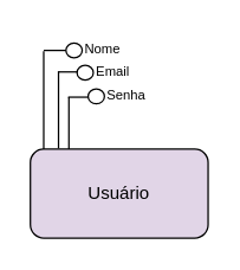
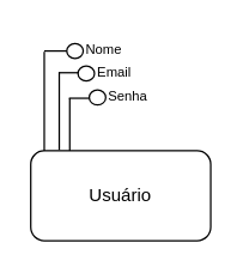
  <mxCell id="0" />
  <mxCell id="1" parent="0" />
- <mxCell id="2" value="Usuário" style="rounded=1;whiteSpace=wrap;html=1;fontSize=12;glass=0;strokeWidth=1;shadow=0;fillColor=#e1d5e7;" parent="1" vertex="1"><mxGeometry x="20" y="100" width="120" height="60" as="geometry" /></mxCell>
+ <mxCell id="2" value="Usuário" style="rounded=1;whiteSpace=wrap;html=1;fontSize=12;glass=0;strokeWidth=1;shadow=0;" parent="1" vertex="1"><mxGeometry x="20" y="100" width="120" height="60" as="geometry" /></mxCell>
  <mxCell id="3" value="" style="group" vertex="1" connectable="0" parent="1"><mxGeometry x="29" y="20" width="60" height="28.5" as="geometry" /></mxCell>
  <mxCell id="4" value="" style="endArrow=none;html=1;rounded=0;" edge="1" parent="3"><mxGeometry width="50" height="50" relative="1" as="geometry"><mxPoint y="13.5" as="sourcePoint" /><mxPoint x="20" y="13.5" as="targetPoint" /></mxGeometry></mxCell>
  <mxCell id="5" value="" style="ellipse;whiteSpace=wrap;html=1;strokeWidth=1;fillStyle=auto;" vertex="1" parent="3"><mxGeometry x="15" y="8.5" width="11" height="10" as="geometry" /></mxCell>
  <mxCell id="6" value="Nome" style="text;html=1;align=center;verticalAlign=middle;whiteSpace=wrap;rounded=0;fontSize=9;" vertex="1" parent="3"><mxGeometry x="20" width="40" height="25" as="geometry" /></mxCell>
  <mxCell id="7" value="" style="ellipse;whiteSpace=wrap;html=1;strokeWidth=1;fillStyle=auto;" vertex="1" parent="3"><mxGeometry x="22.5" y="23.5" width="11" height="10" as="geometry" /></mxCell>
  <mxCell id="8" value="" style="endArrow=none;html=1;rounded=0;" edge="1" parent="1"><mxGeometry width="50" height="50" relative="1" as="geometry"><mxPoint x="29" y="100" as="sourcePoint" /><mxPoint x="29" y="34" as="targetPoint" /></mxGeometry></mxCell>
  <mxCell id="9" value="" style="group" vertex="1" connectable="0" parent="1"><mxGeometry x="66" y="56.5" width="60" height="43.5" as="geometry" /></mxCell>
  <mxCell id="10" value="" style="endArrow=none;html=1;rounded=0;" edge="1" parent="9"><mxGeometry width="50" height="50" relative="1" as="geometry"><mxPoint x="-27" y="43" as="sourcePoint" /><mxPoint x="-27" y="-9" as="targetPoint" /></mxGeometry></mxCell>
  <mxCell id="11" value="Email" style="text;html=1;align=center;verticalAlign=middle;whiteSpace=wrap;rounded=0;fontSize=9;" vertex="1" parent="9"><mxGeometry x="-10" y="-21.5" width="40" height="25" as="geometry" /></mxCell>
  <mxCell id="12" value="" style="ellipse;whiteSpace=wrap;html=1;strokeWidth=1;fillStyle=auto;" vertex="1" parent="9"><mxGeometry x="-7" y="3" width="11" height="10" as="geometry" /></mxCell>
  <mxCell id="13" value="Senha" style="text;html=1;align=center;verticalAlign=middle;whiteSpace=wrap;rounded=0;fontSize=9;" vertex="1" parent="9"><mxGeometry x="-1" y="-5.5" width="40" height="25" as="geometry" /></mxCell>
  <mxCell id="14" value="" style="endArrow=none;html=1;rounded=0;entryX=0;entryY=0.5;entryDx=0;entryDy=0;" edge="1" parent="1"><mxGeometry width="50" height="50" relative="1" as="geometry"><mxPoint x="39" y="48" as="sourcePoint" /><mxPoint x="52" y="48" as="targetPoint" /></mxGeometry></mxCell>
  <mxCell id="15" value="" style="endArrow=none;html=1;rounded=0;" edge="1" parent="1"><mxGeometry width="50" height="50" relative="1" as="geometry"><mxPoint x="46" y="100" as="sourcePoint" /><mxPoint x="46" y="65" as="targetPoint" /></mxGeometry></mxCell>
  <mxCell id="16" value="" style="endArrow=none;html=1;rounded=0;" edge="1" parent="1"><mxGeometry width="50" height="50" relative="1" as="geometry"><mxPoint x="45.5" y="65" as="sourcePoint" /><mxPoint x="59" y="65" as="targetPoint" /></mxGeometry></mxCell>
